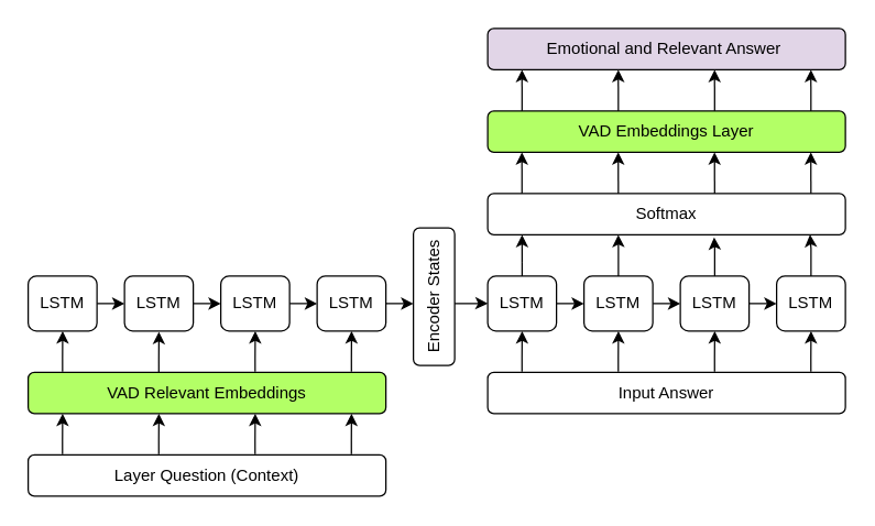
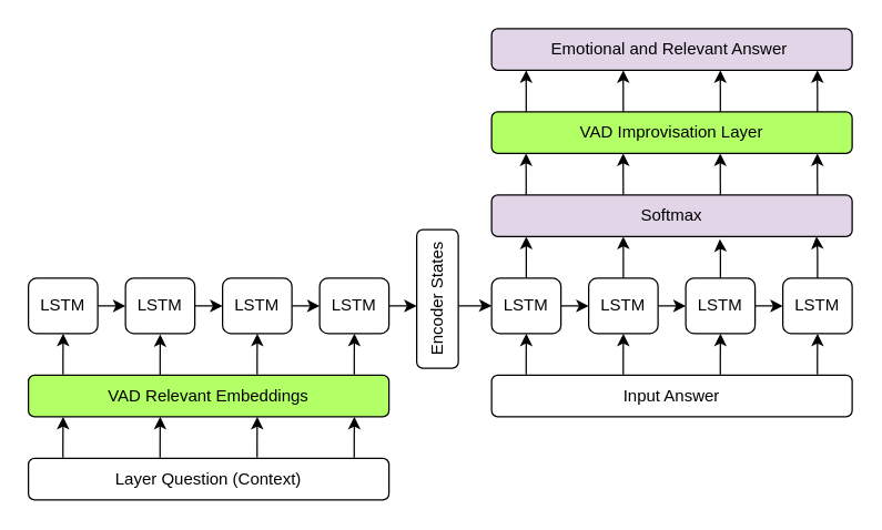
  <mxCell id="0" />
  <mxCell id="1" parent="0" />
  <mxCell id="2" style="edgeStyle=orthogonalEdgeStyle;rounded=0;orthogonalLoop=1;jettySize=auto;html=1;exitX=1;exitY=0.5;exitDx=0;exitDy=0;entryX=0.449;entryY=0;entryDx=0;entryDy=0;entryPerimeter=0;" parent="1" source="3" target="11" edge="1"><mxGeometry relative="1" as="geometry" /></mxCell>
  <mxCell id="3" value="LSTM" style="rounded=1;whiteSpace=wrap;html=1;" parent="1" vertex="1"><mxGeometry x="230" y="200" width="50" height="40" as="geometry" /></mxCell>
  <mxCell id="4" style="edgeStyle=orthogonalEdgeStyle;rounded=0;orthogonalLoop=1;jettySize=auto;html=1;exitX=1;exitY=0.5;exitDx=0;exitDy=0;entryX=0;entryY=0.5;entryDx=0;entryDy=0;" parent="1" source="5" target="7" edge="1"><mxGeometry relative="1" as="geometry" /></mxCell>
  <mxCell id="5" value="LSTM" style="rounded=1;whiteSpace=wrap;html=1;" parent="1" vertex="1"><mxGeometry x="20" y="200" width="50" height="40" as="geometry" /></mxCell>
  <mxCell id="6" style="edgeStyle=orthogonalEdgeStyle;rounded=0;orthogonalLoop=1;jettySize=auto;html=1;exitX=1;exitY=0.5;exitDx=0;exitDy=0;entryX=0;entryY=0.5;entryDx=0;entryDy=0;" parent="1" source="7" target="9" edge="1"><mxGeometry relative="1" as="geometry" /></mxCell>
  <mxCell id="7" value="LSTM" style="rounded=1;whiteSpace=wrap;html=1;" parent="1" vertex="1"><mxGeometry x="90" y="200" width="50" height="40" as="geometry" /></mxCell>
  <mxCell id="8" style="edgeStyle=orthogonalEdgeStyle;rounded=0;orthogonalLoop=1;jettySize=auto;html=1;exitX=1;exitY=0.5;exitDx=0;exitDy=0;entryX=0;entryY=0.5;entryDx=0;entryDy=0;" parent="1" source="9" target="3" edge="1"><mxGeometry relative="1" as="geometry" /></mxCell>
  <mxCell id="9" value="LSTM" style="rounded=1;whiteSpace=wrap;html=1;" parent="1" vertex="1"><mxGeometry x="160" y="200" width="50" height="40" as="geometry" /></mxCell>
  <mxCell id="10" style="edgeStyle=orthogonalEdgeStyle;rounded=0;orthogonalLoop=1;jettySize=auto;html=1;exitX=0.451;exitY=0.981;exitDx=0;exitDy=0;exitPerimeter=0;" parent="1" source="11" target="16" edge="1"><mxGeometry relative="1" as="geometry" /></mxCell>
  <mxCell id="11" value="Encoder States" style="rounded=1;whiteSpace=wrap;html=1;rotation=-90;" parent="1" vertex="1"><mxGeometry x="265" y="200" width="100" height="30" as="geometry" /></mxCell>
  <mxCell id="12" style="edgeStyle=orthogonalEdgeStyle;rounded=0;orthogonalLoop=1;jettySize=auto;html=1;entryX=0.901;entryY=0.998;entryDx=0;entryDy=0;entryPerimeter=0;" parent="1" source="13" target="24" edge="1"><mxGeometry relative="1" as="geometry" /></mxCell>
  <mxCell id="13" value="LSTM" style="rounded=1;whiteSpace=wrap;html=1;" parent="1" vertex="1"><mxGeometry x="564" y="200" width="50" height="40" as="geometry" /></mxCell>
  <mxCell id="14" style="edgeStyle=orthogonalEdgeStyle;rounded=0;orthogonalLoop=1;jettySize=auto;html=1;exitX=1;exitY=0.5;exitDx=0;exitDy=0;entryX=0;entryY=0.5;entryDx=0;entryDy=0;" parent="1" source="16" target="19" edge="1"><mxGeometry relative="1" as="geometry" /></mxCell>
  <mxCell id="15" style="edgeStyle=orthogonalEdgeStyle;rounded=0;orthogonalLoop=1;jettySize=auto;html=1;entryX=0.096;entryY=1;entryDx=0;entryDy=0;entryPerimeter=0;" parent="1" source="16" target="24" edge="1"><mxGeometry relative="1" as="geometry" /></mxCell>
  <mxCell id="16" value="LSTM" style="rounded=1;whiteSpace=wrap;html=1;" parent="1" vertex="1"><mxGeometry x="354" y="200" width="50" height="40" as="geometry" /></mxCell>
  <mxCell id="17" style="edgeStyle=orthogonalEdgeStyle;rounded=0;orthogonalLoop=1;jettySize=auto;html=1;exitX=1;exitY=0.5;exitDx=0;exitDy=0;entryX=0;entryY=0.5;entryDx=0;entryDy=0;" parent="1" source="19" target="22" edge="1"><mxGeometry relative="1" as="geometry" /></mxCell>
  <mxCell id="18" style="edgeStyle=orthogonalEdgeStyle;rounded=0;orthogonalLoop=1;jettySize=auto;html=1;entryX=0.365;entryY=1;entryDx=0;entryDy=0;entryPerimeter=0;" parent="1" source="19" target="24" edge="1"><mxGeometry relative="1" as="geometry" /></mxCell>
  <mxCell id="19" value="LSTM" style="rounded=1;whiteSpace=wrap;html=1;" parent="1" vertex="1"><mxGeometry x="424" y="200" width="50" height="40" as="geometry" /></mxCell>
  <mxCell id="20" style="edgeStyle=orthogonalEdgeStyle;rounded=0;orthogonalLoop=1;jettySize=auto;html=1;exitX=1;exitY=0.5;exitDx=0;exitDy=0;entryX=0;entryY=0.5;entryDx=0;entryDy=0;" parent="1" source="22" target="13" edge="1"><mxGeometry relative="1" as="geometry" /></mxCell>
  <mxCell id="21" style="edgeStyle=orthogonalEdgeStyle;rounded=0;orthogonalLoop=1;jettySize=auto;html=1;entryX=0.633;entryY=1.062;entryDx=0;entryDy=0;entryPerimeter=0;" parent="1" source="22" target="24" edge="1"><mxGeometry relative="1" as="geometry" /></mxCell>
  <mxCell id="22" value="LSTM" style="rounded=1;whiteSpace=wrap;html=1;" parent="1" vertex="1"><mxGeometry x="494" y="200" width="50" height="40" as="geometry" /></mxCell>
  <mxCell id="23" value="VAD Relevant Embeddings" style="rounded=1;whiteSpace=wrap;html=1;fillColor=#B3FF66;" parent="1" vertex="1"><mxGeometry x="20" y="270" width="260" height="30" as="geometry" /></mxCell>
- <mxCell id="24" value="Softmax" style="rounded=1;whiteSpace=wrap;html=1;" parent="1" vertex="1"><mxGeometry x="354" y="140" width="260" height="30" as="geometry" /></mxCell>
- <mxCell id="25" value="VAD Embeddings Layer" style="rounded=1;whiteSpace=wrap;html=1;fillColor=#B3FF66;" parent="1" vertex="1"><mxGeometry x="354" y="80" width="260" height="30" as="geometry" /></mxCell>
+ <mxCell id="24" value="Softmax" style="rounded=1;whiteSpace=wrap;html=1;fillColor=#e1d5e7;" parent="1" vertex="1"><mxGeometry x="354" y="140" width="260" height="30" as="geometry" /></mxCell>
+ <mxCell id="25" value="VAD Improvisation Layer" style="rounded=1;whiteSpace=wrap;html=1;fillColor=#B3FF66;" parent="1" vertex="1"><mxGeometry x="354" y="80" width="260" height="30" as="geometry" /></mxCell>
  <mxCell id="26" value="" style="endArrow=classic;html=1;rounded=0;entryX=0.402;entryY=1.003;entryDx=0;entryDy=0;entryPerimeter=0;exitX=0.077;exitY=-0.015;exitDx=0;exitDy=0;exitPerimeter=0;" parent="1" edge="1"><mxGeometry width="50" height="50" relative="1" as="geometry"><mxPoint x="114.96" y="270" as="sourcePoint" /><mxPoint x="115.04" y="240.57" as="targetPoint" /><Array as="points"><mxPoint x="114.94" y="260.45" /></Array></mxGeometry></mxCell>
  <mxCell id="27" value="" style="endArrow=classic;html=1;rounded=0;entryX=0.402;entryY=1.003;entryDx=0;entryDy=0;entryPerimeter=0;exitX=0.077;exitY=-0.015;exitDx=0;exitDy=0;exitPerimeter=0;" parent="1" edge="1"><mxGeometry width="50" height="50" relative="1" as="geometry"><mxPoint x="184.96" y="269.43" as="sourcePoint" /><mxPoint x="185.04" y="240" as="targetPoint" /><Array as="points"><mxPoint x="184.94" y="259.88" /></Array></mxGeometry></mxCell>
  <mxCell id="28" value="" style="endArrow=classic;html=1;rounded=0;entryX=0.402;entryY=1.003;entryDx=0;entryDy=0;entryPerimeter=0;exitX=0.077;exitY=-0.015;exitDx=0;exitDy=0;exitPerimeter=0;" parent="1" edge="1"><mxGeometry width="50" height="50" relative="1" as="geometry"><mxPoint x="254.96" y="269.43" as="sourcePoint" /><mxPoint x="255.04" y="240" as="targetPoint" /><Array as="points"><mxPoint x="254.94" y="259.88" /></Array></mxGeometry></mxCell>
  <mxCell id="29" value="" style="endArrow=classic;html=1;rounded=0;entryX=0.402;entryY=1.003;entryDx=0;entryDy=0;entryPerimeter=0;exitX=0.077;exitY=-0.015;exitDx=0;exitDy=0;exitPerimeter=0;" parent="1" edge="1"><mxGeometry width="50" height="50" relative="1" as="geometry"><mxPoint x="44.97" y="269.43" as="sourcePoint" /><mxPoint x="45.05" y="240" as="targetPoint" /><Array as="points"><mxPoint x="44.95" y="259.88" /></Array></mxGeometry></mxCell>
  <mxCell id="30" style="edgeStyle=orthogonalEdgeStyle;rounded=0;orthogonalLoop=1;jettySize=auto;html=1;entryX=0.096;entryY=1;entryDx=0;entryDy=0;entryPerimeter=0;" parent="1" edge="1"><mxGeometry relative="1" as="geometry"><mxPoint x="378.9" y="140" as="sourcePoint" /><mxPoint x="378.86" y="110" as="targetPoint" /></mxGeometry></mxCell>
  <mxCell id="31" style="edgeStyle=orthogonalEdgeStyle;rounded=0;orthogonalLoop=1;jettySize=auto;html=1;entryX=0.365;entryY=1;entryDx=0;entryDy=0;entryPerimeter=0;" parent="1" edge="1"><mxGeometry relative="1" as="geometry"><mxPoint x="448.96" y="140" as="sourcePoint" /><mxPoint x="448.86" y="110" as="targetPoint" /></mxGeometry></mxCell>
  <mxCell id="32" style="edgeStyle=orthogonalEdgeStyle;rounded=0;orthogonalLoop=1;jettySize=auto;html=1;entryX=0.365;entryY=1;entryDx=0;entryDy=0;entryPerimeter=0;" parent="1" edge="1"><mxGeometry relative="1" as="geometry"><mxPoint x="518.96" y="140" as="sourcePoint" /><mxPoint x="518.86" y="110" as="targetPoint" /></mxGeometry></mxCell>
  <mxCell id="33" style="edgeStyle=orthogonalEdgeStyle;rounded=0;orthogonalLoop=1;jettySize=auto;html=1;entryX=0.365;entryY=1;entryDx=0;entryDy=0;entryPerimeter=0;" parent="1" edge="1"><mxGeometry relative="1" as="geometry"><mxPoint x="588.96" y="140" as="sourcePoint" /><mxPoint x="588.86" y="110" as="targetPoint" /></mxGeometry></mxCell>
  <mxCell id="34" value="" style="endArrow=classic;html=1;rounded=0;entryX=0.402;entryY=1.003;entryDx=0;entryDy=0;entryPerimeter=0;exitX=0.077;exitY=-0.015;exitDx=0;exitDy=0;exitPerimeter=0;" parent="1" edge="1"><mxGeometry width="50" height="50" relative="1" as="geometry"><mxPoint x="44.93" y="329.43" as="sourcePoint" /><mxPoint x="45.01" y="300" as="targetPoint" /><Array as="points"><mxPoint x="44.91" y="319.88" /></Array></mxGeometry></mxCell>
  <mxCell id="35" value="" style="endArrow=classic;html=1;rounded=0;entryX=0.402;entryY=1.003;entryDx=0;entryDy=0;entryPerimeter=0;exitX=0.077;exitY=-0.015;exitDx=0;exitDy=0;exitPerimeter=0;" parent="1" edge="1"><mxGeometry width="50" height="50" relative="1" as="geometry"><mxPoint x="114.93" y="329.43" as="sourcePoint" /><mxPoint x="115.01" y="300" as="targetPoint" /><Array as="points"><mxPoint x="114.91" y="319.88" /></Array></mxGeometry></mxCell>
  <mxCell id="36" value="" style="endArrow=classic;html=1;rounded=0;entryX=0.402;entryY=1.003;entryDx=0;entryDy=0;entryPerimeter=0;exitX=0.077;exitY=-0.015;exitDx=0;exitDy=0;exitPerimeter=0;" parent="1" edge="1"><mxGeometry width="50" height="50" relative="1" as="geometry"><mxPoint x="184.93" y="329.43" as="sourcePoint" /><mxPoint x="185.01" y="300" as="targetPoint" /><Array as="points"><mxPoint x="184.91" y="319.88" /></Array></mxGeometry></mxCell>
  <mxCell id="37" value="" style="endArrow=classic;html=1;rounded=0;entryX=0.402;entryY=1.003;entryDx=0;entryDy=0;entryPerimeter=0;exitX=0.077;exitY=-0.015;exitDx=0;exitDy=0;exitPerimeter=0;" parent="1" edge="1"><mxGeometry width="50" height="50" relative="1" as="geometry"><mxPoint x="254.93" y="329.43" as="sourcePoint" /><mxPoint x="255.01" y="300" as="targetPoint" /><Array as="points"><mxPoint x="254.91" y="319.88" /></Array></mxGeometry></mxCell>
  <mxCell id="38" style="edgeStyle=orthogonalEdgeStyle;rounded=0;orthogonalLoop=1;jettySize=auto;html=1;entryX=0.096;entryY=1;entryDx=0;entryDy=0;entryPerimeter=0;" parent="1" edge="1"><mxGeometry relative="1" as="geometry"><mxPoint x="378.95" y="80" as="sourcePoint" /><mxPoint x="378.91" y="50" as="targetPoint" /></mxGeometry></mxCell>
  <mxCell id="39" style="edgeStyle=orthogonalEdgeStyle;rounded=0;orthogonalLoop=1;jettySize=auto;html=1;entryX=0.096;entryY=1;entryDx=0;entryDy=0;entryPerimeter=0;" parent="1" edge="1"><mxGeometry relative="1" as="geometry"><mxPoint x="448.95" y="80" as="sourcePoint" /><mxPoint x="448.91" y="50" as="targetPoint" /></mxGeometry></mxCell>
  <mxCell id="40" style="edgeStyle=orthogonalEdgeStyle;rounded=0;orthogonalLoop=1;jettySize=auto;html=1;entryX=0.096;entryY=1;entryDx=0;entryDy=0;entryPerimeter=0;" parent="1" edge="1"><mxGeometry relative="1" as="geometry"><mxPoint x="518.95" y="80" as="sourcePoint" /><mxPoint x="518.91" y="50" as="targetPoint" /></mxGeometry></mxCell>
  <mxCell id="41" style="edgeStyle=orthogonalEdgeStyle;rounded=0;orthogonalLoop=1;jettySize=auto;html=1;entryX=0.096;entryY=1;entryDx=0;entryDy=0;entryPerimeter=0;" parent="1" edge="1"><mxGeometry relative="1" as="geometry"><mxPoint x="588.95" y="80" as="sourcePoint" /><mxPoint x="588.91" y="50" as="targetPoint" /></mxGeometry></mxCell>
  <mxCell id="42" value="Layer Question (Context)" style="rounded=1;whiteSpace=wrap;html=1;fillColor=none;" parent="1" vertex="1"><mxGeometry x="20" y="330" width="260" height="30" as="geometry" /></mxCell>
  <mxCell id="43" value="" style="endArrow=classic;html=1;rounded=0;entryX=0.402;entryY=1.003;entryDx=0;entryDy=0;entryPerimeter=0;exitX=0.077;exitY=-0.015;exitDx=0;exitDy=0;exitPerimeter=0;" parent="1" edge="1"><mxGeometry width="50" height="50" relative="1" as="geometry"><mxPoint x="378.93" y="269.43" as="sourcePoint" /><mxPoint x="379.01" y="240" as="targetPoint" /><Array as="points"><mxPoint x="378.91" y="259.88" /></Array></mxGeometry></mxCell>
  <mxCell id="44" value="" style="endArrow=classic;html=1;rounded=0;entryX=0.402;entryY=1.003;entryDx=0;entryDy=0;entryPerimeter=0;exitX=0.077;exitY=-0.015;exitDx=0;exitDy=0;exitPerimeter=0;" parent="1" edge="1"><mxGeometry width="50" height="50" relative="1" as="geometry"><mxPoint x="448.93" y="269.43" as="sourcePoint" /><mxPoint x="449.01" y="240" as="targetPoint" /><Array as="points"><mxPoint x="448.91" y="259.88" /></Array></mxGeometry></mxCell>
  <mxCell id="45" value="" style="endArrow=classic;html=1;rounded=0;entryX=0.402;entryY=1.003;entryDx=0;entryDy=0;entryPerimeter=0;exitX=0.077;exitY=-0.015;exitDx=0;exitDy=0;exitPerimeter=0;" parent="1" edge="1"><mxGeometry width="50" height="50" relative="1" as="geometry"><mxPoint x="518.93" y="269.43" as="sourcePoint" /><mxPoint x="519.01" y="240" as="targetPoint" /><Array as="points"><mxPoint x="518.91" y="259.88" /></Array></mxGeometry></mxCell>
  <mxCell id="46" value="" style="endArrow=classic;html=1;rounded=0;entryX=0.402;entryY=1.003;entryDx=0;entryDy=0;entryPerimeter=0;exitX=0.077;exitY=-0.015;exitDx=0;exitDy=0;exitPerimeter=0;" parent="1" edge="1"><mxGeometry width="50" height="50" relative="1" as="geometry"><mxPoint x="588.93" y="269.43" as="sourcePoint" /><mxPoint x="589.01" y="240" as="targetPoint" /><Array as="points"><mxPoint x="588.91" y="259.88" /></Array></mxGeometry></mxCell>
  <mxCell id="47" value="Input Answer" style="rounded=1;whiteSpace=wrap;html=1;fillColor=none;" parent="1" vertex="1"><mxGeometry x="354" y="270" width="260" height="30" as="geometry" /></mxCell>
  <mxCell id="48" value="Emotional and Relevant Answer&amp;nbsp;" style="rounded=1;whiteSpace=wrap;html=1;fillColor=#e1d5e7;" parent="1" vertex="1"><mxGeometry x="354" y="20" width="260" height="30" as="geometry" /></mxCell>
